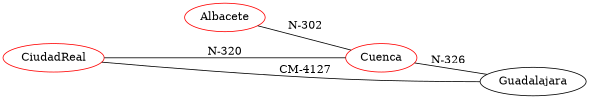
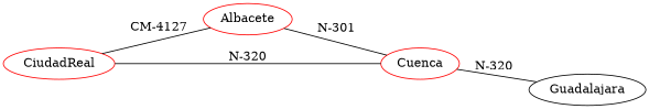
  strict graph {
    rankdir=LR
    node [color=red]
    edge [color=black]
    n1 [label=Cuenca]
    n2 [label=Guadalajara color=""]
    n3 [label=CiudadReal]
    n4 [label=Albacete]
-   n1 -- n2 [label="N-326"]
+   n1 -- n2 [label="N-320"]
    n3 -- n1 [label="N-320"]
-   n3 -- n2 [label="CM-4127"]
-   n4 -- n1 [label="N-302"]
+   n3 -- n4 [label="CM-4127"]
+   n4 -- n1 [label="N-301"]
  }
